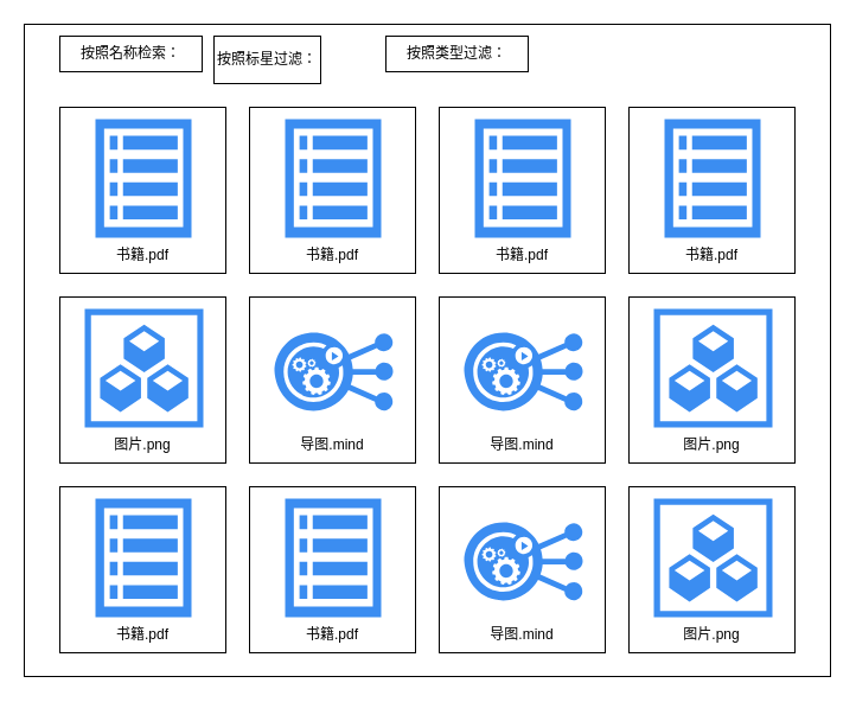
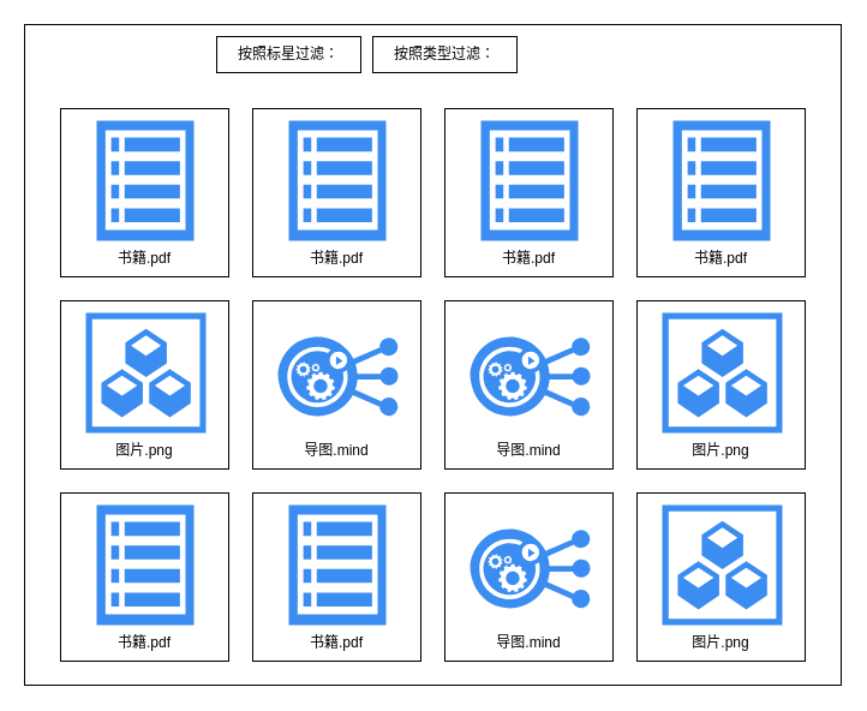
  <mxCell id="0" />
  <mxCell id="1" parent="0" />
  <mxCell id="2" value="" style="rounded=0;whiteSpace=wrap;html=1;" vertex="1" parent="1"><mxGeometry x="20" y="20" width="680" height="550" as="geometry" /></mxCell>
  <mxCell id="3" value="" style="group" vertex="1" connectable="0" parent="1"><mxGeometry x="50" y="90" width="140" height="140" as="geometry" /></mxCell>
  <mxCell id="4" value="" style="rounded=0;whiteSpace=wrap;html=1;" vertex="1" parent="3"><mxGeometry width="140" height="140" as="geometry" /></mxCell>
  <mxCell id="5" value="书籍.pdf" style="text;html=1;strokeColor=none;fillColor=none;align=center;verticalAlign=middle;whiteSpace=wrap;rounded=0;" vertex="1" parent="3"><mxGeometry x="30" y="110" width="80" height="30" as="geometry" /></mxCell>
  <mxCell id="6" value="" style="sketch=0;html=1;aspect=fixed;strokeColor=none;shadow=0;align=center;verticalAlign=top;fillColor=#3B8DF1;shape=mxgraph.gcp2.view_list" vertex="1" parent="3"><mxGeometry x="30" y="10" width="81" height="100" as="geometry" /></mxCell>
  <mxCell id="7" value="" style="group" vertex="1" connectable="0" parent="1"><mxGeometry x="210" y="90" width="140" height="140" as="geometry" /></mxCell>
  <mxCell id="8" value="" style="rounded=0;whiteSpace=wrap;html=1;" vertex="1" parent="7"><mxGeometry width="140" height="140" as="geometry" /></mxCell>
  <mxCell id="9" value="书籍.pdf" style="text;html=1;strokeColor=none;fillColor=none;align=center;verticalAlign=middle;whiteSpace=wrap;rounded=0;" vertex="1" parent="7"><mxGeometry x="30" y="110" width="80" height="30" as="geometry" /></mxCell>
  <mxCell id="10" value="" style="sketch=0;html=1;aspect=fixed;strokeColor=none;shadow=0;align=center;verticalAlign=top;fillColor=#3B8DF1;shape=mxgraph.gcp2.view_list" vertex="1" parent="7"><mxGeometry x="30" y="10" width="81" height="100" as="geometry" /></mxCell>
  <mxCell id="11" value="" style="group" vertex="1" connectable="0" parent="1"><mxGeometry x="370" y="90" width="140" height="140" as="geometry" /></mxCell>
  <mxCell id="12" value="" style="rounded=0;whiteSpace=wrap;html=1;" vertex="1" parent="11"><mxGeometry width="140" height="140" as="geometry" /></mxCell>
  <mxCell id="13" value="书籍.pdf" style="text;html=1;strokeColor=none;fillColor=none;align=center;verticalAlign=middle;whiteSpace=wrap;rounded=0;" vertex="1" parent="11"><mxGeometry x="30" y="110" width="80" height="30" as="geometry" /></mxCell>
  <mxCell id="14" value="" style="sketch=0;html=1;aspect=fixed;strokeColor=none;shadow=0;align=center;verticalAlign=top;fillColor=#3B8DF1;shape=mxgraph.gcp2.view_list" vertex="1" parent="11"><mxGeometry x="30" y="10" width="81" height="100" as="geometry" /></mxCell>
  <mxCell id="15" value="" style="group" vertex="1" connectable="0" parent="1"><mxGeometry x="530" y="90" width="140" height="140" as="geometry" /></mxCell>
  <mxCell id="16" value="" style="rounded=0;whiteSpace=wrap;html=1;" vertex="1" parent="15"><mxGeometry width="140" height="140" as="geometry" /></mxCell>
  <mxCell id="17" value="书籍.pdf" style="text;html=1;strokeColor=none;fillColor=none;align=center;verticalAlign=middle;whiteSpace=wrap;rounded=0;" vertex="1" parent="15"><mxGeometry x="30" y="110" width="80" height="30" as="geometry" /></mxCell>
  <mxCell id="18" value="" style="sketch=0;html=1;aspect=fixed;strokeColor=none;shadow=0;align=center;verticalAlign=top;fillColor=#3B8DF1;shape=mxgraph.gcp2.view_list" vertex="1" parent="15"><mxGeometry x="30" y="10" width="81" height="100" as="geometry" /></mxCell>
  <mxCell id="19" value="" style="group" vertex="1" connectable="0" parent="1"><mxGeometry x="50" y="250" width="140" height="140" as="geometry" /></mxCell>
  <mxCell id="20" value="" style="rounded=0;whiteSpace=wrap;html=1;" vertex="1" parent="19"><mxGeometry width="140" height="140" as="geometry" /></mxCell>
  <mxCell id="21" value="图片.png" style="text;html=1;strokeColor=none;fillColor=none;align=center;verticalAlign=middle;whiteSpace=wrap;rounded=0;" vertex="1" parent="19"><mxGeometry x="30" y="110" width="80" height="30" as="geometry" /></mxCell>
  <mxCell id="22" value="" style="sketch=0;html=1;aspect=fixed;strokeColor=none;shadow=0;align=center;verticalAlign=top;fillColor=#3B8DF1;shape=mxgraph.gcp2.repository_3" vertex="1" parent="19"><mxGeometry x="21" y="10" width="100" height="100" as="geometry" /></mxCell>
  <mxCell id="23" value="" style="group" vertex="1" connectable="0" parent="1"><mxGeometry x="210" y="250" width="140" height="140" as="geometry" /></mxCell>
  <mxCell id="24" value="" style="rounded=0;whiteSpace=wrap;html=1;" vertex="1" parent="23"><mxGeometry width="140" height="140" as="geometry" /></mxCell>
  <mxCell id="25" value="导图.mind" style="text;html=1;strokeColor=none;fillColor=none;align=center;verticalAlign=middle;whiteSpace=wrap;rounded=0;" vertex="1" parent="23"><mxGeometry x="30" y="110" width="80" height="30" as="geometry" /></mxCell>
  <mxCell id="26" value="" style="sketch=0;html=1;aspect=fixed;strokeColor=none;shadow=0;align=center;verticalAlign=top;fillColor=#3B8DF1;shape=mxgraph.gcp2.replication_controller_3" vertex="1" parent="23"><mxGeometry x="21" y="30" width="100" height="66" as="geometry" /></mxCell>
  <mxCell id="27" value="" style="group" vertex="1" connectable="0" parent="1"><mxGeometry x="370" y="250" width="140" height="140" as="geometry" /></mxCell>
  <mxCell id="28" value="" style="rounded=0;whiteSpace=wrap;html=1;" vertex="1" parent="27"><mxGeometry width="140" height="140" as="geometry" /></mxCell>
  <mxCell id="29" value="导图.mind" style="text;html=1;strokeColor=none;fillColor=none;align=center;verticalAlign=middle;whiteSpace=wrap;rounded=0;" vertex="1" parent="27"><mxGeometry x="30" y="110" width="80" height="30" as="geometry" /></mxCell>
  <mxCell id="30" value="" style="sketch=0;html=1;aspect=fixed;strokeColor=none;shadow=0;align=center;verticalAlign=top;fillColor=#3B8DF1;shape=mxgraph.gcp2.replication_controller_3" vertex="1" parent="27"><mxGeometry x="21" y="30" width="100" height="66" as="geometry" /></mxCell>
  <mxCell id="31" value="" style="group" vertex="1" connectable="0" parent="1"><mxGeometry x="530" y="250" width="140" height="140" as="geometry" /></mxCell>
  <mxCell id="32" value="" style="rounded=0;whiteSpace=wrap;html=1;" vertex="1" parent="31"><mxGeometry width="140" height="140" as="geometry" /></mxCell>
  <mxCell id="33" value="图片.png" style="text;html=1;strokeColor=none;fillColor=none;align=center;verticalAlign=middle;whiteSpace=wrap;rounded=0;" vertex="1" parent="31"><mxGeometry x="30" y="110" width="80" height="30" as="geometry" /></mxCell>
  <mxCell id="34" value="" style="sketch=0;html=1;aspect=fixed;strokeColor=none;shadow=0;align=center;verticalAlign=top;fillColor=#3B8DF1;shape=mxgraph.gcp2.repository_3" vertex="1" parent="31"><mxGeometry x="21" y="10" width="100" height="100" as="geometry" /></mxCell>
  <mxCell id="35" value="" style="group" vertex="1" connectable="0" parent="1"><mxGeometry x="50" y="410" width="140" height="140" as="geometry" /></mxCell>
  <mxCell id="36" value="" style="rounded=0;whiteSpace=wrap;html=1;" vertex="1" parent="35"><mxGeometry width="140" height="140" as="geometry" /></mxCell>
  <mxCell id="37" value="书籍.pdf" style="text;html=1;strokeColor=none;fillColor=none;align=center;verticalAlign=middle;whiteSpace=wrap;rounded=0;" vertex="1" parent="35"><mxGeometry x="30" y="110" width="80" height="30" as="geometry" /></mxCell>
  <mxCell id="38" value="" style="sketch=0;html=1;aspect=fixed;strokeColor=none;shadow=0;align=center;verticalAlign=top;fillColor=#3B8DF1;shape=mxgraph.gcp2.view_list" vertex="1" parent="35"><mxGeometry x="30" y="10" width="81" height="100" as="geometry" /></mxCell>
  <mxCell id="39" value="" style="group" vertex="1" connectable="0" parent="1"><mxGeometry x="210" y="410" width="140" height="140" as="geometry" /></mxCell>
  <mxCell id="40" value="" style="rounded=0;whiteSpace=wrap;html=1;" vertex="1" parent="39"><mxGeometry width="140" height="140" as="geometry" /></mxCell>
  <mxCell id="41" value="书籍.pdf" style="text;html=1;strokeColor=none;fillColor=none;align=center;verticalAlign=middle;whiteSpace=wrap;rounded=0;" vertex="1" parent="39"><mxGeometry x="30" y="110" width="80" height="30" as="geometry" /></mxCell>
  <mxCell id="42" value="" style="sketch=0;html=1;aspect=fixed;strokeColor=none;shadow=0;align=center;verticalAlign=top;fillColor=#3B8DF1;shape=mxgraph.gcp2.view_list" vertex="1" parent="39"><mxGeometry x="30" y="10" width="81" height="100" as="geometry" /></mxCell>
  <mxCell id="43" value="" style="group" vertex="1" connectable="0" parent="1"><mxGeometry x="370" y="410" width="140" height="140" as="geometry" /></mxCell>
  <mxCell id="44" value="" style="rounded=0;whiteSpace=wrap;html=1;" vertex="1" parent="43"><mxGeometry width="140" height="140" as="geometry" /></mxCell>
  <mxCell id="45" value="导图.mind" style="text;html=1;strokeColor=none;fillColor=none;align=center;verticalAlign=middle;whiteSpace=wrap;rounded=0;" vertex="1" parent="43"><mxGeometry x="30" y="110" width="80" height="30" as="geometry" /></mxCell>
  <mxCell id="46" value="" style="sketch=0;html=1;aspect=fixed;strokeColor=none;shadow=0;align=center;verticalAlign=top;fillColor=#3B8DF1;shape=mxgraph.gcp2.replication_controller_3" vertex="1" parent="43"><mxGeometry x="21" y="30" width="100" height="66" as="geometry" /></mxCell>
  <mxCell id="47" value="" style="group" vertex="1" connectable="0" parent="1"><mxGeometry x="530" y="410" width="140" height="140" as="geometry" /></mxCell>
  <mxCell id="48" value="" style="rounded=0;whiteSpace=wrap;html=1;" vertex="1" parent="47"><mxGeometry width="140" height="140" as="geometry" /></mxCell>
  <mxCell id="49" value="图片.png" style="text;html=1;strokeColor=none;fillColor=none;align=center;verticalAlign=middle;whiteSpace=wrap;rounded=0;" vertex="1" parent="47"><mxGeometry x="30" y="110" width="80" height="30" as="geometry" /></mxCell>
  <mxCell id="50" value="" style="sketch=0;html=1;aspect=fixed;strokeColor=none;shadow=0;align=center;verticalAlign=top;fillColor=#3B8DF1;shape=mxgraph.gcp2.repository_3" vertex="1" parent="47"><mxGeometry x="21" y="10" width="100" height="100" as="geometry" /></mxCell>
- <mxCell id="51" value="按照名称检索：" style="rounded=0;whiteSpace=wrap;html=1;" vertex="1" parent="1"><mxGeometry x="50" y="30" width="120" height="30" as="geometry" /></mxCell>
- <mxCell id="52" value="按照标星过滤：" style="rounded=0;whiteSpace=wrap;html=1;" vertex="1" parent="1"><mxGeometry x="180" y="30" width="90" height="40" as="geometry" /></mxCell>
- <mxCell id="53" value="按照类型过滤：" style="rounded=0;whiteSpace=wrap;html=1;" vertex="1" parent="1"><mxGeometry x="325" y="30" width="120" height="30" as="geometry" /></mxCell>
+ <mxCell id="52" value="按照标星过滤：" style="rounded=0;whiteSpace=wrap;html=1;" vertex="1" parent="1"><mxGeometry x="180" y="30" width="120" height="30" as="geometry" /></mxCell>
+ <mxCell id="53" value="按照类型过滤：" style="rounded=0;whiteSpace=wrap;html=1;" vertex="1" parent="1"><mxGeometry x="310" y="30" width="120" height="30" as="geometry" /></mxCell>
